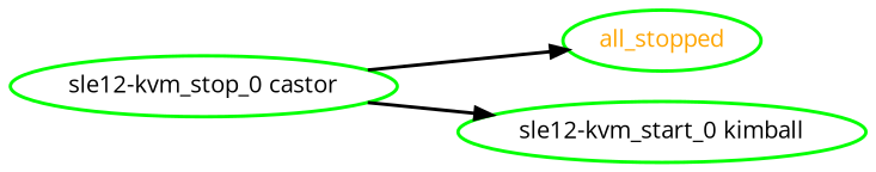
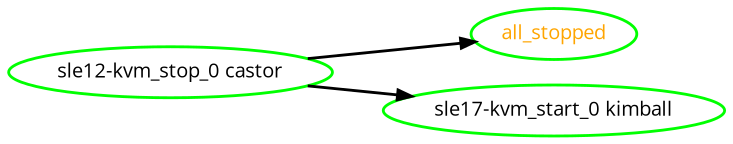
  digraph {
    fontname="Open Sans"
    rankdir=LR
    node [color=green fontcolor=black fontname="Open Sans" style=bold]
    edge [fontname="Open Sans" style=bold]
    all_stopped [fontcolor=orange]
    "sle12-kvm_stop_0 castor"
-   "sle12-kvm_start_0 kimball"
+   "sle12-kvm_start_0 kimball" [label="sle17-kvm_start_0 kimball"]
    "sle12-kvm_stop_0 castor" -> all_stopped
    "sle12-kvm_stop_0 castor" -> "sle12-kvm_start_0 kimball"
  }
